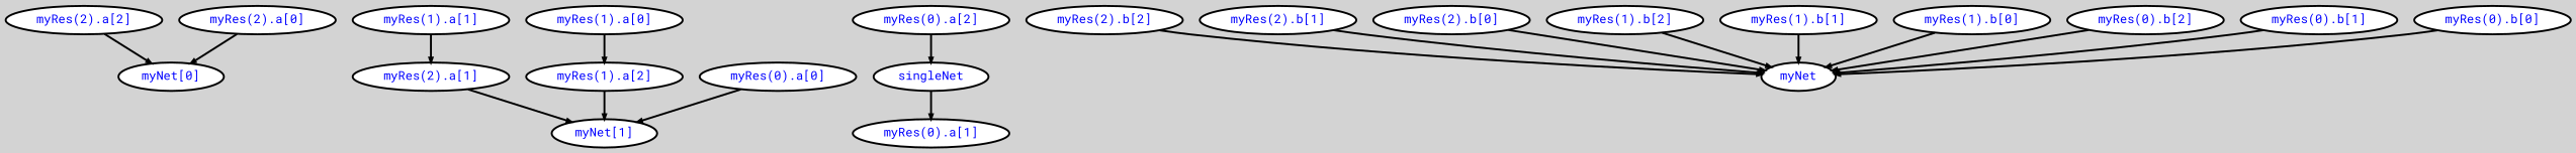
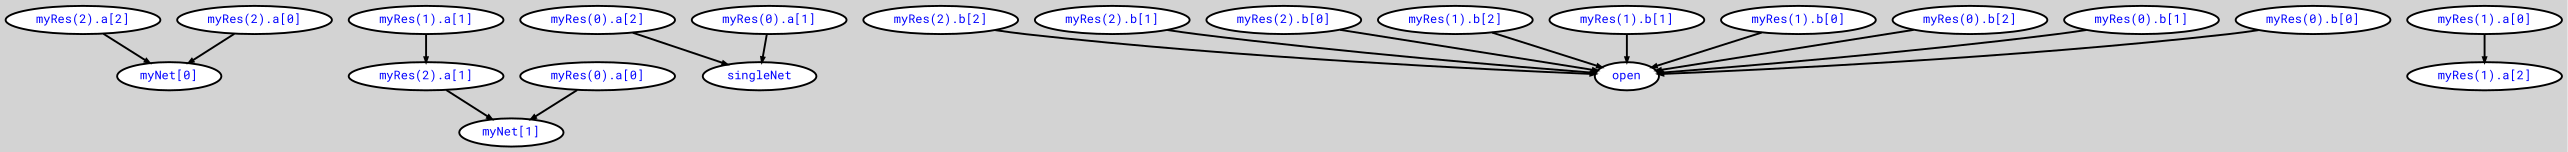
  digraph {
    bgcolor=lightgrey
    fontname="Roboto Mono"
    ordering=out
    ranksep=.4
    node [color=black fillcolor=white fixedsize=false fontcolor=blue fontname="Roboto Mono" fontsize=12 style="filled, solid, bold"]
    edge [arrowsize=.5 color=black fontname="Roboto Mono" style=bold]
    n1 [height=.25 label="myNet[0]" width=.25]
    n2 [height=.25 label="myNet[1]" width=.25]
    n3 [height=.25 label=singleNet width=.25]
-   n4 [height=.25 label=myNet width=.25]
+   n4 [height=.25 label=open width=.25]
    n5 [height=.25 label="myRes(2).a[2]" width=.25]
    n6 [height=.25 label="myRes(2).a[1]" width=.25]
    n7 [height=.25 label="myRes(2).a[0]" width=.25]
    n8 [height=.25 label="myRes(2).b[2]" width=.25]
    n9 [height=.25 label="myRes(2).b[1]" width=.25]
    n10 [height=.25 label="myRes(2).b[0]" width=.25]
    n11 [height=.25 label="myRes(1).a[2]" width=.25]
    n12 [height=.25 label="myRes(1).a[1]" width=.25]
    n13 [height=.25 label="myRes(1).a[0]" width=.25]
    n14 [height=.25 label="myRes(1).b[2]" width=.25]
    n15 [height=.25 label="myRes(1).b[1]" width=.25]
    n16 [height=.25 label="myRes(1).b[0]" width=.25]
    n17 [height=.25 label="myRes(0).a[2]" width=.25]
    n18 [height=.25 label="myRes(0).a[1]" width=.25]
    n19 [height=.25 label="myRes(0).a[0]" width=.25]
    n20 [height=.25 label="myRes(0).b[2]" width=.25]
    n21 [height=.25 label="myRes(0).b[1]" width=.25]
    n22 [height=.25 label="myRes(0).b[0]" width=.25]
    n5 -> n1
    n6 -> n2
    n7 -> n1
    n8 -> n4
    n9 -> n4
    n10 -> n4
-   n11 -> n2
    n12 -> n6
    n13 -> n11
    n14 -> n4
    n15 -> n4
    n16 -> n4
    n17 -> n3
-   n3 -> n18
+   n18 -> n3
    n19 -> n2
    n20 -> n4
    n21 -> n4
    n22 -> n4
  }
